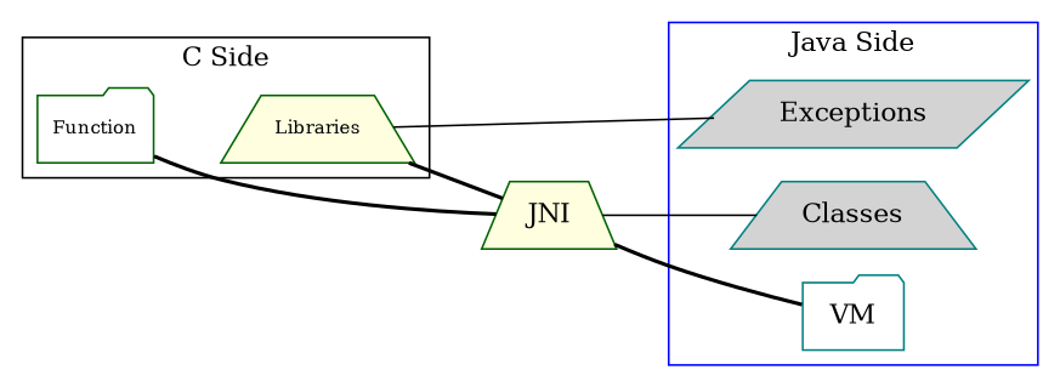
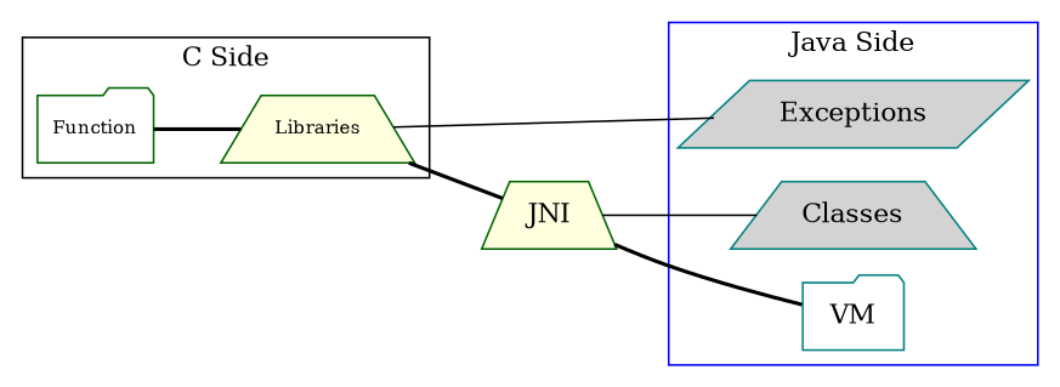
  digraph {
    compound=true
    rankdir=LR
    node [color=darkgreen fillcolor=white shape=trapezium style=filled]
    edge [arrowhead=none style=bold]
    Function [fontsize=10 shape=folder]
    Libraries [fillcolor=lightyellow fontsize=10]
    Exceptions [color=teal fillcolor=lightgrey shape=parallelogram]
    Classes [color=teal fillcolor=lightgrey]
    VM [color=teal shape=folder]
    JNI [fillcolor=lightyellow]
    subgraph cluster_1 {
      label="C Side"
      Function
      Libraries
    }
    subgraph cluster_2 {
      color=blue
      label="Java Side"
      Exceptions
      Classes
      VM
    }
-   Function -> JNI
+   Function -> Libraries
    Libraries -> Exceptions [style=solid]
    Libraries -> JNI
    JNI -> Classes [style=solid]
    JNI -> VM
  }
